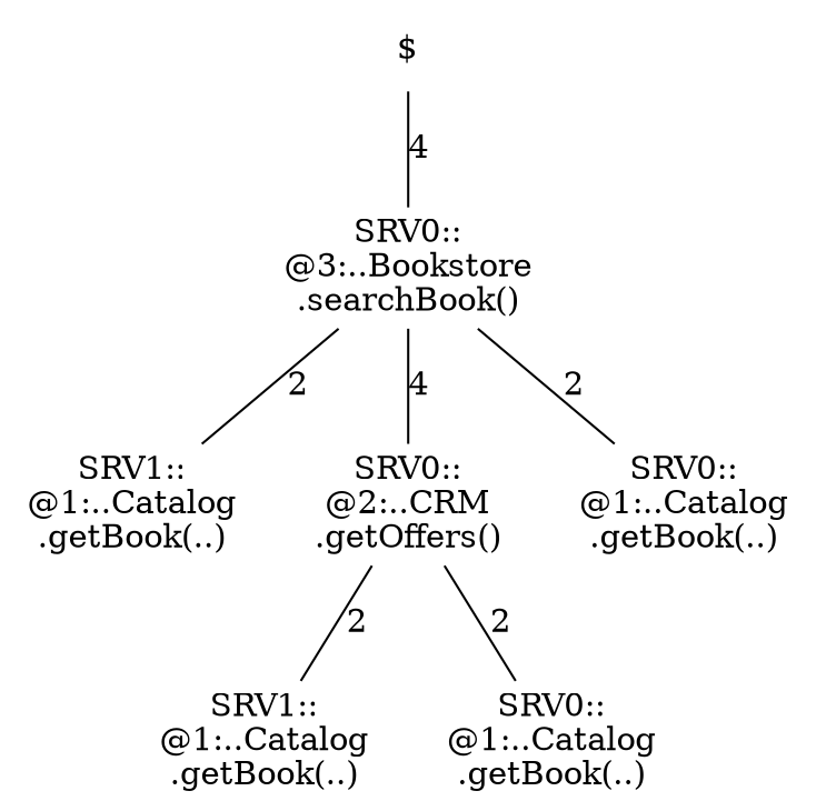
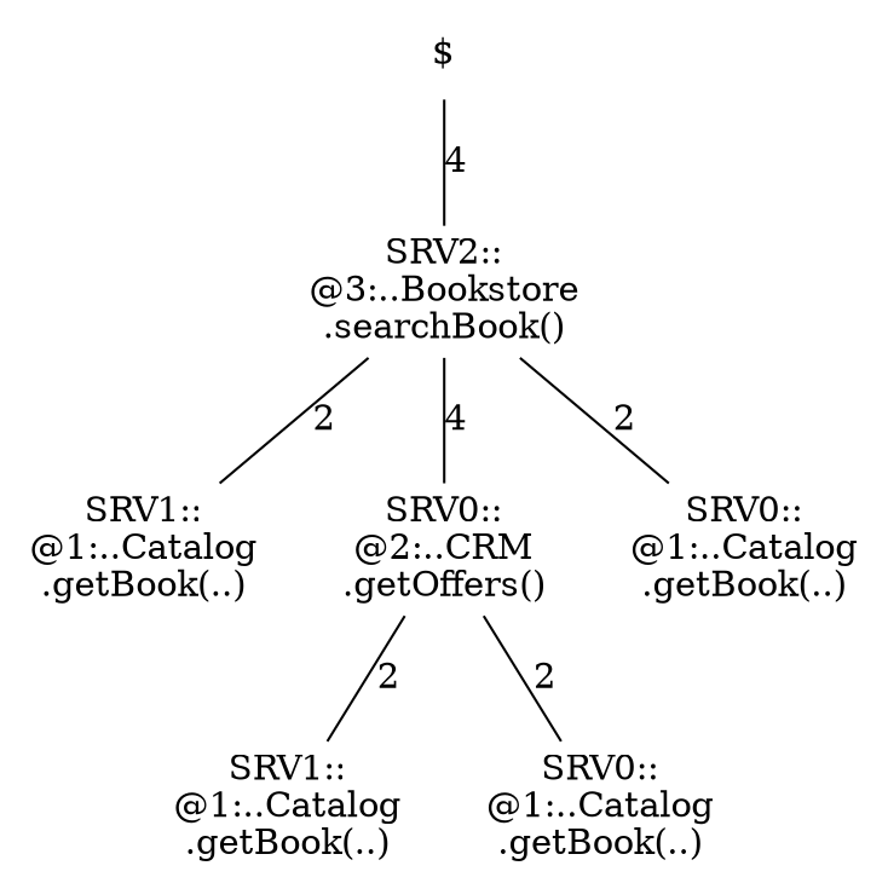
  digraph {
    node [shape=none]
    edge [arrowhead=none style=solid]
    n1 [label="$"]
-   n2 [label="SRV0::\n@3:..Bookstore\n.searchBook()"]
+   n2 [label="SRV2::\n@3:..Bookstore\n.searchBook()"]
    n3 [label="SRV1::\n@1:..Catalog\n.getBook(..)"]
    n4 [label="SRV0::\n@2:..CRM\n.getOffers()"]
    n5 [label="SRV0::\n@1:..Catalog\n.getBook(..)"]
    n6 [label="SRV1::\n@1:..Catalog\n.getBook(..)"]
    n7 [label="SRV0::\n@1:..Catalog\n.getBook(..)"]
    n1 -> n2 [label=4]
    n2 -> n3 [label=2]
    n2 -> n4 [label=4]
    n2 -> n5 [label=2]
    n4 -> n6 [label=2]
    n4 -> n7 [label=2]
  }
